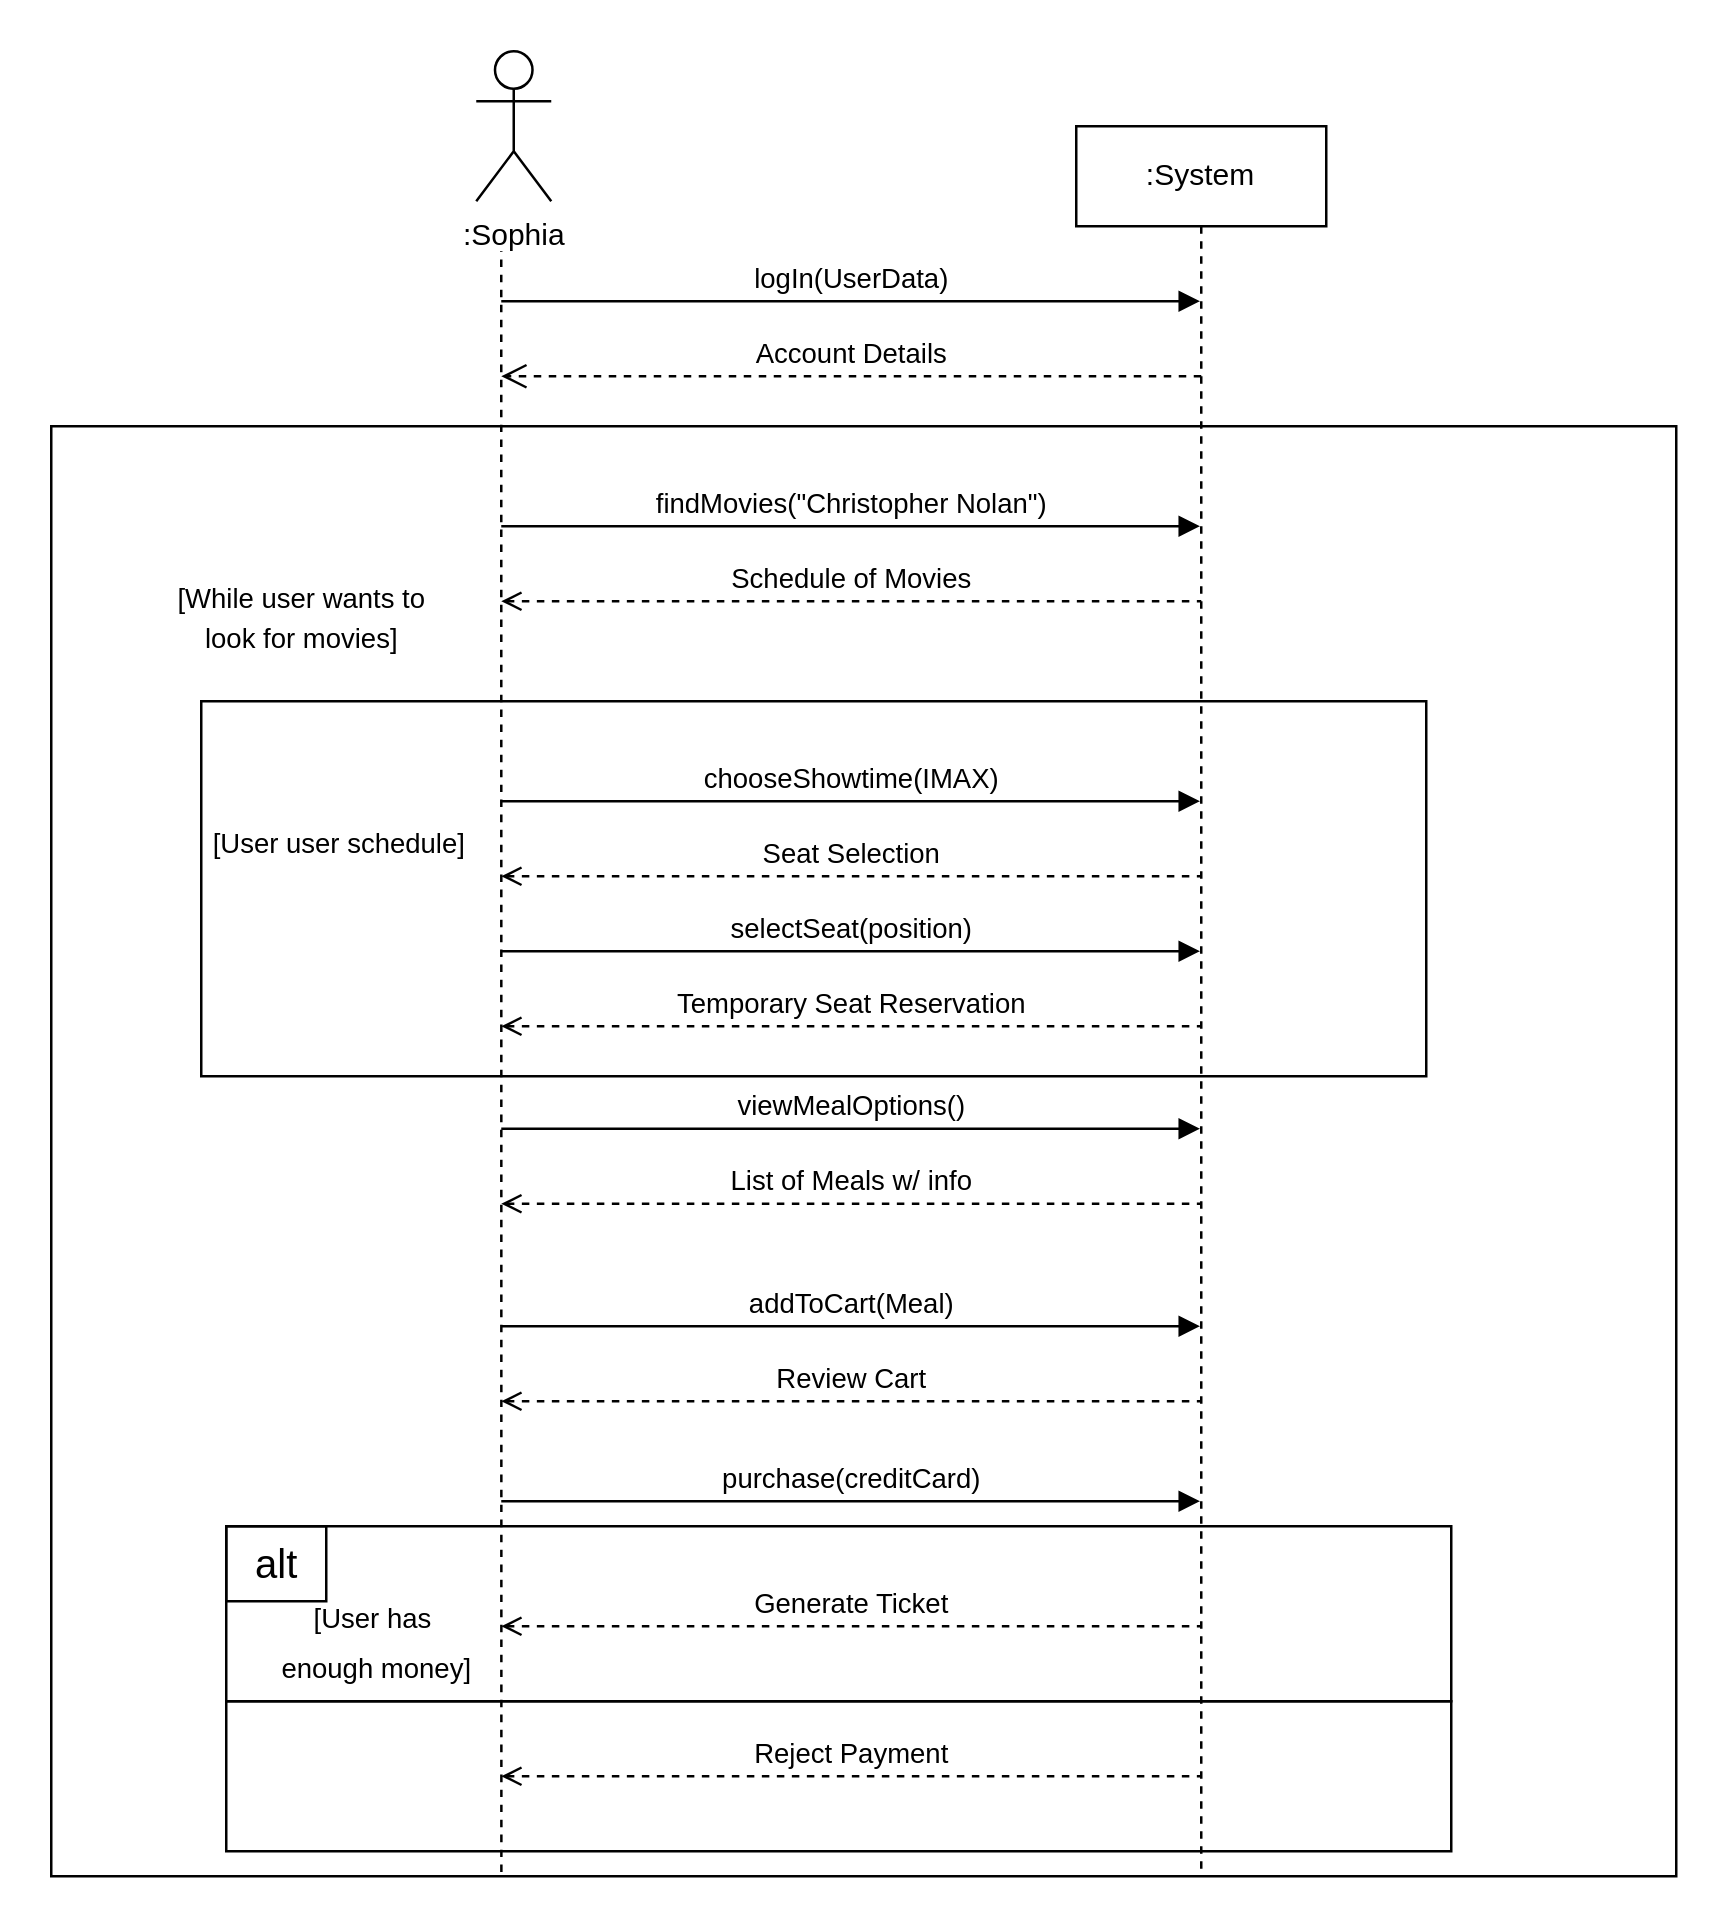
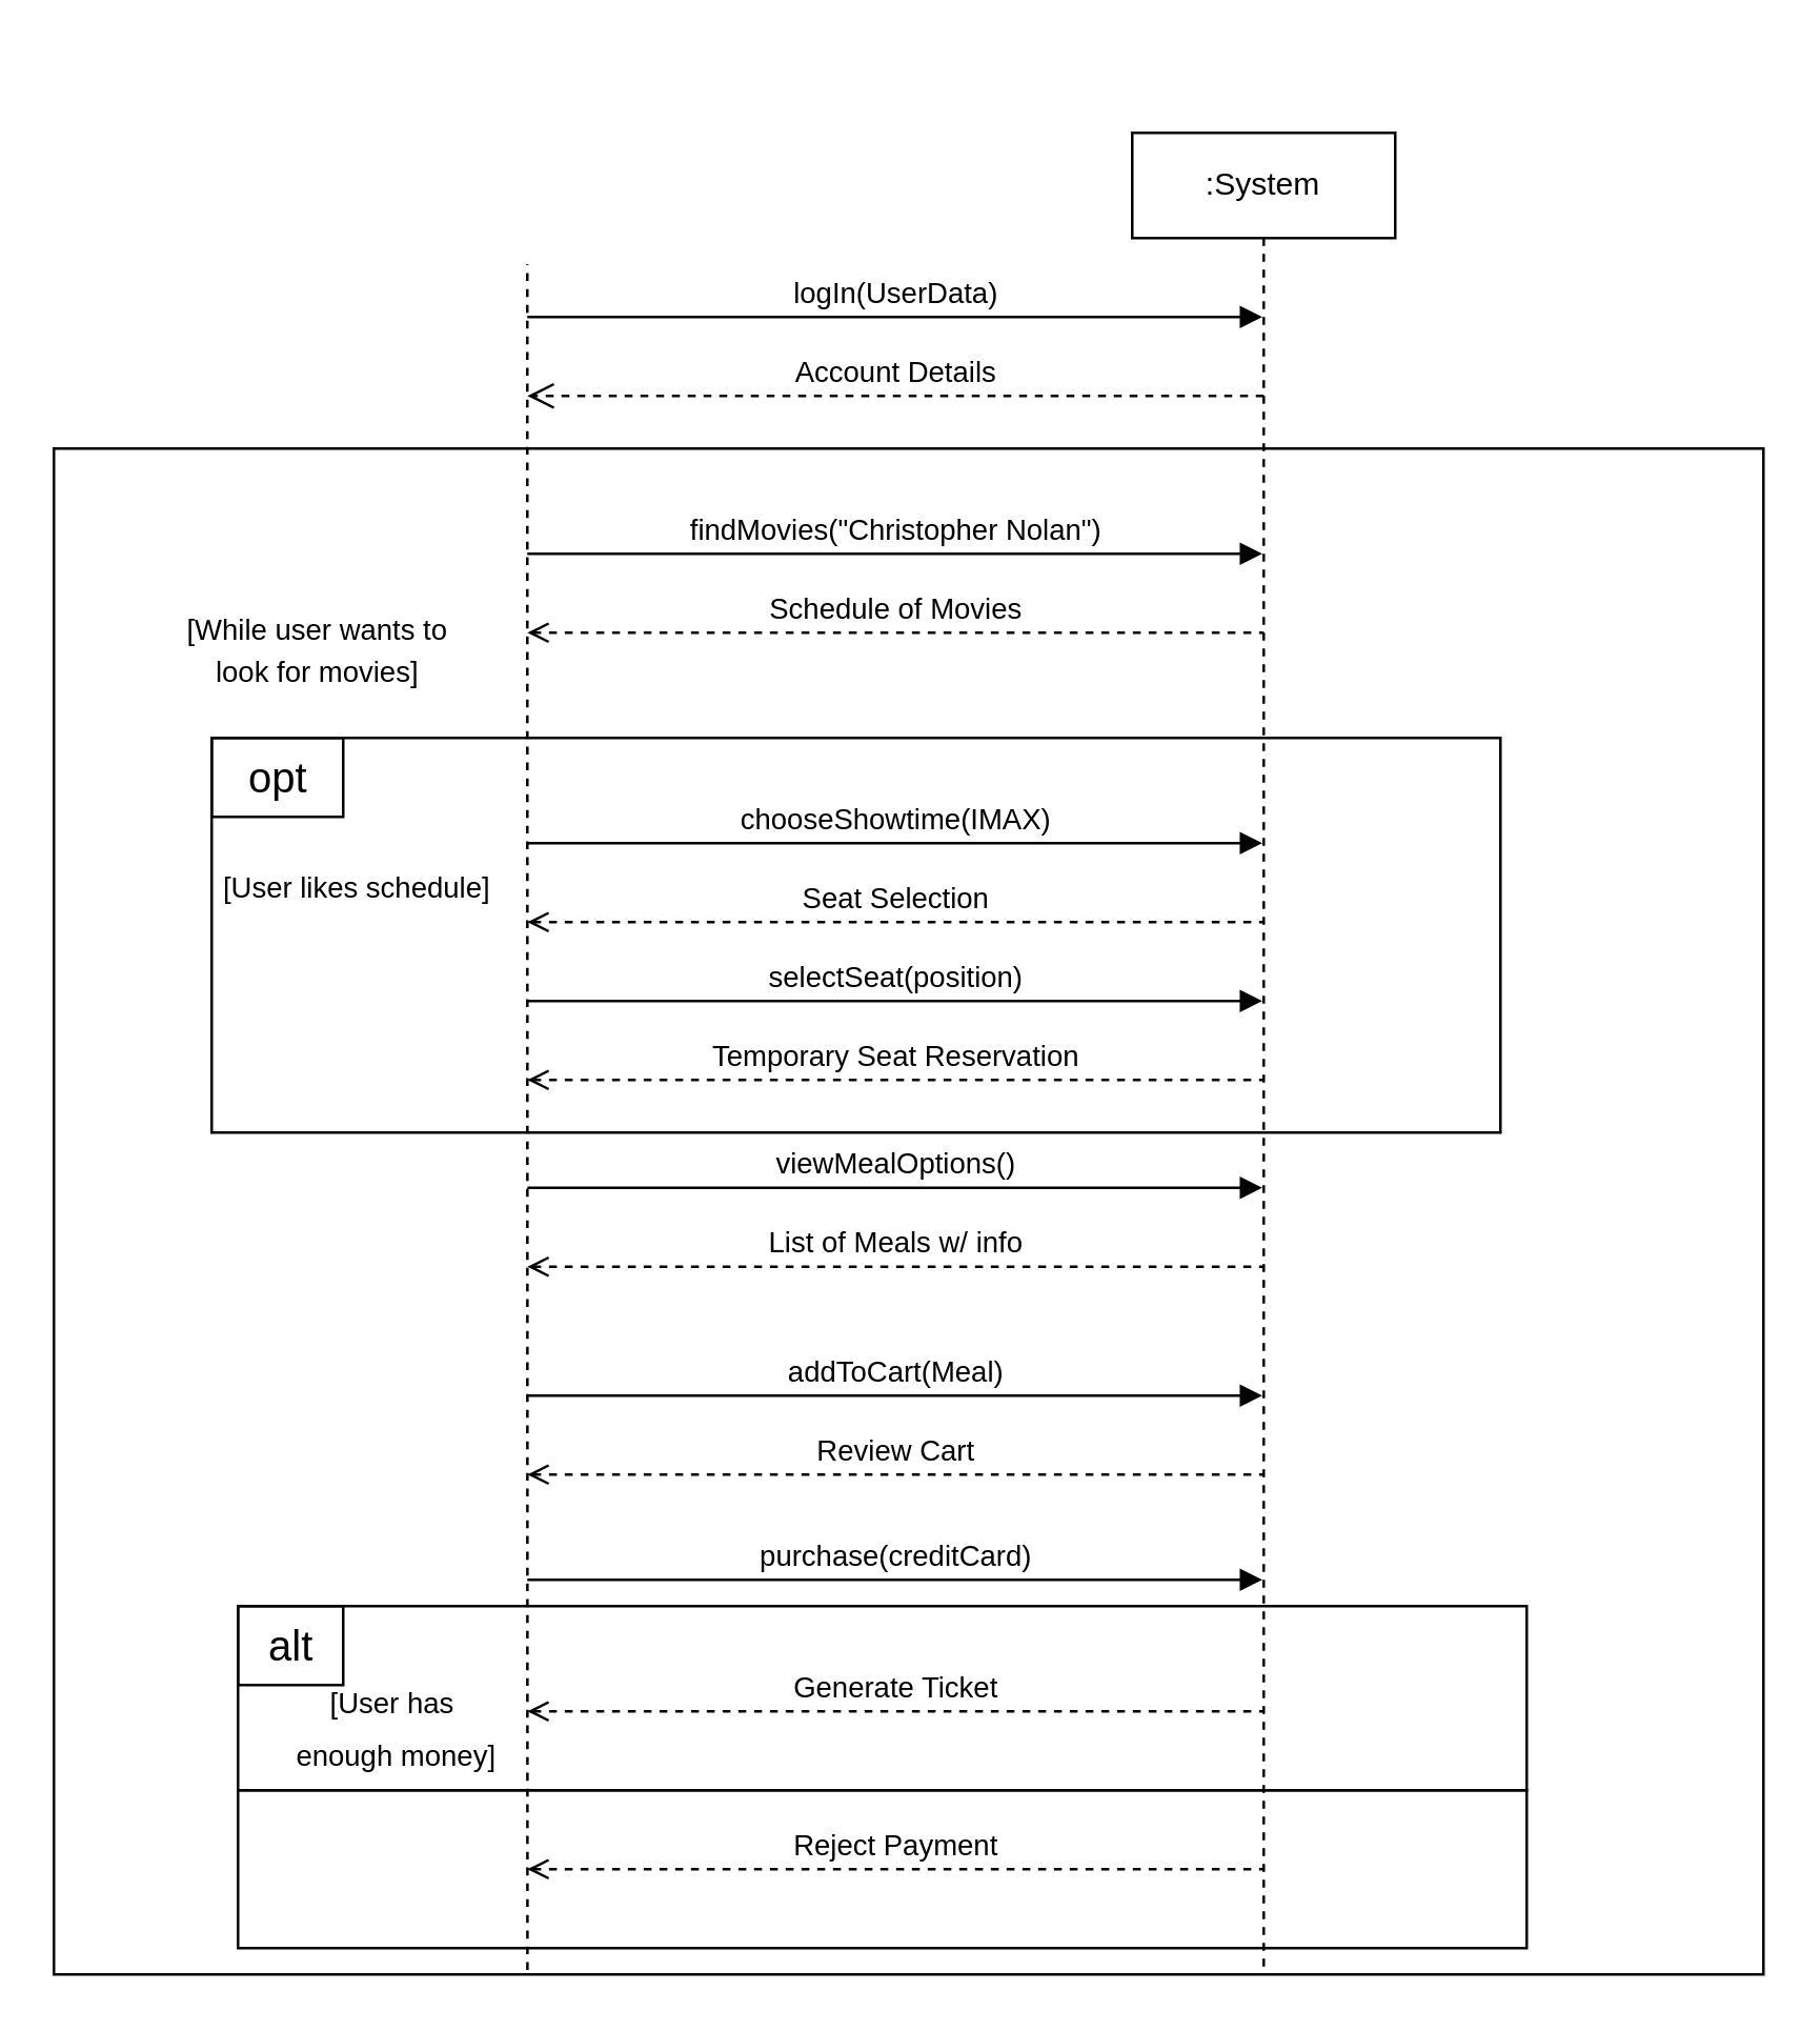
  <mxCell id="0" />
  <mxCell id="1" parent="0" />
  <mxCell id="2" value="" style="rounded=0;whiteSpace=wrap;html=1;fillColor=none;" vertex="1" parent="1"><mxGeometry x="20" y="170" width="650" height="580" as="geometry" /></mxCell>
  <mxCell id="3" value="" style="rounded=0;whiteSpace=wrap;html=1;fillColor=none;" vertex="1" parent="1"><mxGeometry x="90" y="610" width="490" height="70" as="geometry" /></mxCell>
  <mxCell id="4" value=":System" style="shape=umlLifeline;perimeter=lifelinePerimeter;whiteSpace=wrap;html=1;container=0;dropTarget=0;collapsible=0;recursiveResize=0;outlineConnect=0;portConstraint=eastwest;newEdgeStyle={&quot;edgeStyle&quot;:&quot;elbowEdgeStyle&quot;,&quot;elbow&quot;:&quot;vertical&quot;,&quot;curved&quot;:0,&quot;rounded&quot;:0};" parent="1" vertex="1"><mxGeometry x="430" y="50" width="100" height="700" as="geometry" /></mxCell>
  <mxCell id="5" value="logIn(UserData)" style="html=1;verticalAlign=bottom;endArrow=block;edgeStyle=elbowEdgeStyle;elbow=vertical;curved=0;rounded=0;" parent="1" target="4" edge="1"><mxGeometry relative="1" as="geometry"><mxPoint x="200" y="120" as="sourcePoint" /><Array as="points"><mxPoint x="390" y="120" /></Array><mxPoint x="475" y="120" as="targetPoint" /></mxGeometry></mxCell>
  <mxCell id="6" value="Account Details" style="html=1;verticalAlign=bottom;endArrow=open;dashed=1;endSize=8;edgeStyle=elbowEdgeStyle;elbow=vertical;curved=0;rounded=0;" parent="1" edge="1"><mxGeometry relative="1" as="geometry"><mxPoint x="200" y="150" as="targetPoint" /><Array as="points"><mxPoint x="405" y="150" /></Array><mxPoint x="480" y="150" as="sourcePoint" /><mxPoint as="offset" /></mxGeometry></mxCell>
  <mxCell id="7" value="findMovies(&quot;Christopher Nolan&quot;)" style="html=1;verticalAlign=bottom;endArrow=none;edgeStyle=elbowEdgeStyle;elbow=vertical;curved=0;rounded=0;startArrow=block;startFill=1;" parent="1" edge="1"><mxGeometry x="0.002" relative="1" as="geometry"><mxPoint x="479.5" y="210" as="sourcePoint" /><Array as="points"><mxPoint x="395" y="210" /></Array><mxPoint x="200" y="210" as="targetPoint" /><mxPoint as="offset" /></mxGeometry></mxCell>
  <mxCell id="8" value="Schedule of Movies" style="html=1;verticalAlign=bottom;endArrow=none;dashed=1;endSize=8;edgeStyle=elbowEdgeStyle;elbow=vertical;curved=0;rounded=0;startFill=0;startArrow=open;" parent="1" edge="1"><mxGeometry relative="1" as="geometry"><mxPoint x="480" y="240" as="targetPoint" /><Array as="points"><mxPoint x="440" y="240" /></Array><mxPoint x="200" y="240" as="sourcePoint" /><mxPoint as="offset" /></mxGeometry></mxCell>
- <mxCell id="9" value=":Sophia" style="shape=umlActor;verticalLabelPosition=bottom;verticalAlign=top;html=1;outlineConnect=0;" vertex="1" parent="1"><mxGeometry x="190" y="20" width="30" height="60" as="geometry" /></mxCell>
  <mxCell id="10" value="" style="endArrow=none;html=1;strokeWidth=1;rounded=0;fontSize=12;startSize=8;endSize=8;curved=1;dashed=1;exitX=0.277;exitY=0.997;exitDx=0;exitDy=0;exitPerimeter=0;" edge="1" parent="1" source="2"><mxGeometry width="50" height="50" relative="1" as="geometry"><mxPoint x="200" y="730" as="sourcePoint" /><mxPoint x="200" y="100" as="targetPoint" /></mxGeometry></mxCell>
  <mxCell id="11" value="&lt;div style=&quot;line-height: 100%;&quot;&gt;&lt;font style=&quot;font-size: 11px; line-height: 100%;&quot;&gt;[While user wants to&lt;/font&gt;&lt;div&gt;&lt;font style=&quot;font-size: 11px; line-height: 100%;&quot;&gt;look for movies]&lt;/font&gt;&lt;/div&gt;&lt;/div&gt;" style="text;html=1;align=center;verticalAlign=middle;resizable=0;points=[];autosize=1;strokeColor=none;fillColor=none;fontSize=16;" vertex="1" parent="1"><mxGeometry x="60" y="220" width="120" height="50" as="geometry" /></mxCell>
+ <mxCell id="12" value="opt" style="text;html=1;align=center;verticalAlign=middle;resizable=0;points=[];autosize=1;strokeColor=default;fillColor=none;fontSize=16;perimeterSpacing=1;" vertex="1" parent="1"><mxGeometry x="80" y="280" width="50" height="30" as="geometry" /></mxCell>
  <mxCell id="13" value="chooseShowtime(IMAX)" style="html=1;verticalAlign=bottom;endArrow=none;edgeStyle=elbowEdgeStyle;elbow=vertical;curved=0;rounded=0;startArrow=block;startFill=1;" edge="1" parent="1"><mxGeometry x="0.002" relative="1" as="geometry"><mxPoint x="479.5" y="320" as="sourcePoint" /><Array as="points"><mxPoint x="395" y="320" /></Array><mxPoint x="200" y="320" as="targetPoint" /><mxPoint as="offset" /></mxGeometry></mxCell>
- <mxCell id="14" value="&lt;font style=&quot;font-size: 11px;&quot;&gt;[User user schedule]&lt;/font&gt;" style="text;html=1;align=center;verticalAlign=middle;resizable=0;points=[];autosize=1;strokeColor=none;fillColor=none;fontSize=16;" vertex="1" parent="1"><mxGeometry x="70" y="320" width="130" height="30" as="geometry" /></mxCell>
+ <mxCell id="14" value="&lt;font style=&quot;font-size: 11px;&quot;&gt;[User likes schedule]&lt;/font&gt;" style="text;html=1;align=center;verticalAlign=middle;resizable=0;points=[];autosize=1;strokeColor=none;fillColor=none;fontSize=16;" vertex="1" parent="1"><mxGeometry x="70" y="320" width="130" height="30" as="geometry" /></mxCell>
  <mxCell id="15" value="Seat Selection" style="html=1;verticalAlign=bottom;endArrow=none;dashed=1;endSize=8;edgeStyle=elbowEdgeStyle;elbow=vertical;curved=0;rounded=0;startFill=0;startArrow=open;" edge="1" parent="1"><mxGeometry relative="1" as="geometry"><mxPoint x="480" y="350" as="targetPoint" /><Array as="points"><mxPoint x="440" y="350" /></Array><mxPoint x="200" y="350" as="sourcePoint" /><mxPoint as="offset" /></mxGeometry></mxCell>
  <mxCell id="16" value="selectSeat(position)" style="html=1;verticalAlign=bottom;endArrow=none;edgeStyle=elbowEdgeStyle;elbow=vertical;curved=0;rounded=0;startArrow=block;startFill=1;" edge="1" parent="1"><mxGeometry x="0.002" relative="1" as="geometry"><mxPoint x="479.5" y="380" as="sourcePoint" /><Array as="points"><mxPoint x="395" y="380" /></Array><mxPoint x="200" y="380" as="targetPoint" /><mxPoint as="offset" /></mxGeometry></mxCell>
  <mxCell id="17" value="Temporary Seat Reservation" style="html=1;verticalAlign=bottom;endArrow=none;dashed=1;endSize=8;edgeStyle=elbowEdgeStyle;elbow=vertical;curved=0;rounded=0;startFill=0;startArrow=open;" edge="1" parent="1"><mxGeometry relative="1" as="geometry"><mxPoint x="480" y="410" as="targetPoint" /><Array as="points"><mxPoint x="440" y="410" /></Array><mxPoint x="200" y="410" as="sourcePoint" /><mxPoint as="offset" /></mxGeometry></mxCell>
  <mxCell id="18" value="alt" style="text;html=1;align=center;verticalAlign=middle;resizable=0;points=[];autosize=1;strokeColor=default;fillColor=none;fontSize=16;perimeterSpacing=1;" vertex="1" parent="1"><mxGeometry x="90" y="610" width="40" height="30" as="geometry" /></mxCell>
  <mxCell id="19" value="&lt;font style=&quot;font-size: 11px;&quot;&gt;[User has&amp;nbsp;&lt;/font&gt;&lt;div&gt;&lt;font style=&quot;font-size: 11px;&quot;&gt;enough&amp;nbsp;&lt;/font&gt;&lt;span style=&quot;font-size: 11px; background-color: transparent; color: light-dark(rgb(0, 0, 0), rgb(255, 255, 255));&quot;&gt;money]&lt;/span&gt;&lt;/div&gt;" style="text;html=1;align=center;verticalAlign=middle;resizable=0;points=[];autosize=1;strokeColor=none;fillColor=none;fontSize=16;" vertex="1" parent="1"><mxGeometry x="100" y="630" width="100" height="50" as="geometry" /></mxCell>
  <mxCell id="20" value="viewMealOptions()" style="html=1;verticalAlign=bottom;endArrow=none;edgeStyle=elbowEdgeStyle;elbow=vertical;curved=0;rounded=0;startArrow=block;startFill=1;" edge="1" parent="1"><mxGeometry x="0.002" relative="1" as="geometry"><mxPoint x="479.5" y="451" as="sourcePoint" /><Array as="points"><mxPoint x="395" y="451" /></Array><mxPoint x="200" y="451" as="targetPoint" /><mxPoint as="offset" /></mxGeometry></mxCell>
  <mxCell id="21" value="List of Meals w/ info" style="html=1;verticalAlign=bottom;endArrow=none;dashed=1;endSize=8;edgeStyle=elbowEdgeStyle;elbow=vertical;curved=0;rounded=0;startFill=0;startArrow=open;" edge="1" parent="1"><mxGeometry relative="1" as="geometry"><mxPoint x="480" y="481" as="targetPoint" /><Array as="points"><mxPoint x="440" y="481" /></Array><mxPoint x="200" y="481" as="sourcePoint" /><mxPoint as="offset" /></mxGeometry></mxCell>
  <mxCell id="22" value="addToCart(Meal)" style="html=1;verticalAlign=bottom;endArrow=none;edgeStyle=elbowEdgeStyle;elbow=vertical;curved=0;rounded=0;startArrow=block;startFill=1;" edge="1" parent="1"><mxGeometry x="0.002" relative="1" as="geometry"><mxPoint x="479.5" y="530" as="sourcePoint" /><Array as="points"><mxPoint x="395" y="530" /></Array><mxPoint x="200" y="530" as="targetPoint" /><mxPoint as="offset" /></mxGeometry></mxCell>
  <mxCell id="23" value="Review Cart" style="html=1;verticalAlign=bottom;endArrow=none;dashed=1;endSize=8;edgeStyle=elbowEdgeStyle;elbow=vertical;curved=0;rounded=0;startFill=0;startArrow=open;" edge="1" parent="1"><mxGeometry relative="1" as="geometry"><mxPoint x="480" y="560" as="targetPoint" /><Array as="points"><mxPoint x="440" y="560" /></Array><mxPoint x="200" y="560" as="sourcePoint" /><mxPoint as="offset" /></mxGeometry></mxCell>
  <mxCell id="24" value="purchase(creditCard)" style="html=1;verticalAlign=bottom;endArrow=none;edgeStyle=elbowEdgeStyle;elbow=vertical;curved=0;rounded=0;startArrow=block;startFill=1;" edge="1" parent="1"><mxGeometry x="0.002" relative="1" as="geometry"><mxPoint x="479.5" y="600" as="sourcePoint" /><Array as="points"><mxPoint x="395" y="600" /></Array><mxPoint x="200" y="600" as="targetPoint" /><mxPoint as="offset" /></mxGeometry></mxCell>
  <mxCell id="25" value="Generate Ticket" style="html=1;verticalAlign=bottom;endArrow=none;dashed=1;endSize=8;edgeStyle=elbowEdgeStyle;elbow=vertical;curved=0;rounded=0;startFill=0;startArrow=open;" edge="1" parent="1"><mxGeometry relative="1" as="geometry"><mxPoint x="480" y="650" as="targetPoint" /><Array as="points"><mxPoint x="440" y="650" /></Array><mxPoint x="200" y="650" as="sourcePoint" /><mxPoint as="offset" /></mxGeometry></mxCell>
  <mxCell id="26" value="Reject Payment" style="html=1;verticalAlign=bottom;endArrow=none;dashed=1;endSize=8;edgeStyle=elbowEdgeStyle;elbow=vertical;curved=0;rounded=0;startFill=0;startArrow=open;" edge="1" parent="1"><mxGeometry relative="1" as="geometry"><mxPoint x="480" y="710" as="targetPoint" /><Array as="points"><mxPoint x="440" y="710" /></Array><mxPoint x="200" y="710" as="sourcePoint" /><mxPoint as="offset" /></mxGeometry></mxCell>
  <mxCell id="27" value="" style="rounded=0;whiteSpace=wrap;html=1;fillColor=none;" vertex="1" parent="1"><mxGeometry x="80" y="280" width="490" height="150" as="geometry" /></mxCell>
  <mxCell id="28" value="" style="rounded=0;whiteSpace=wrap;html=1;fillColor=none;" vertex="1" parent="1"><mxGeometry x="90" y="680" width="490" height="60" as="geometry" /></mxCell>
